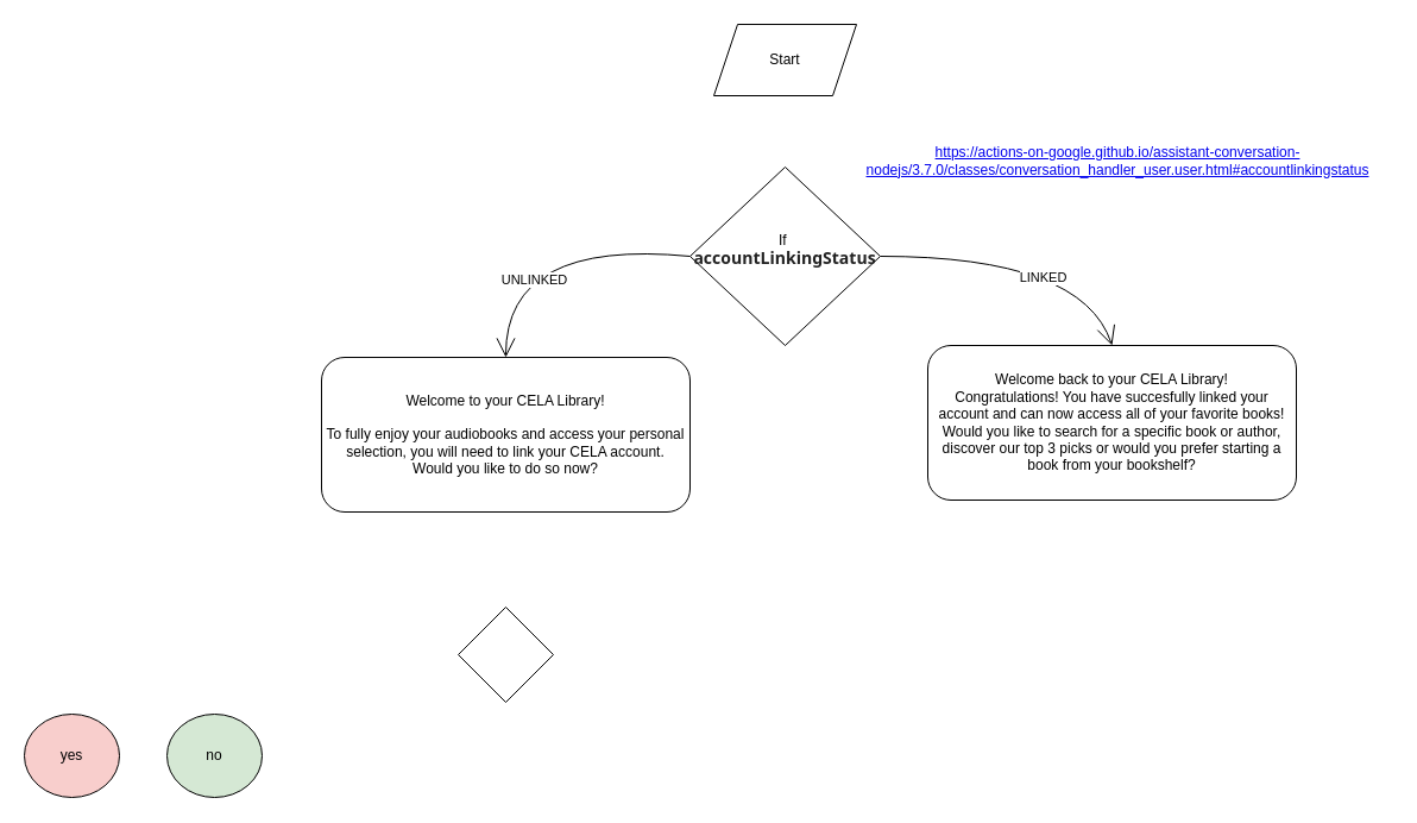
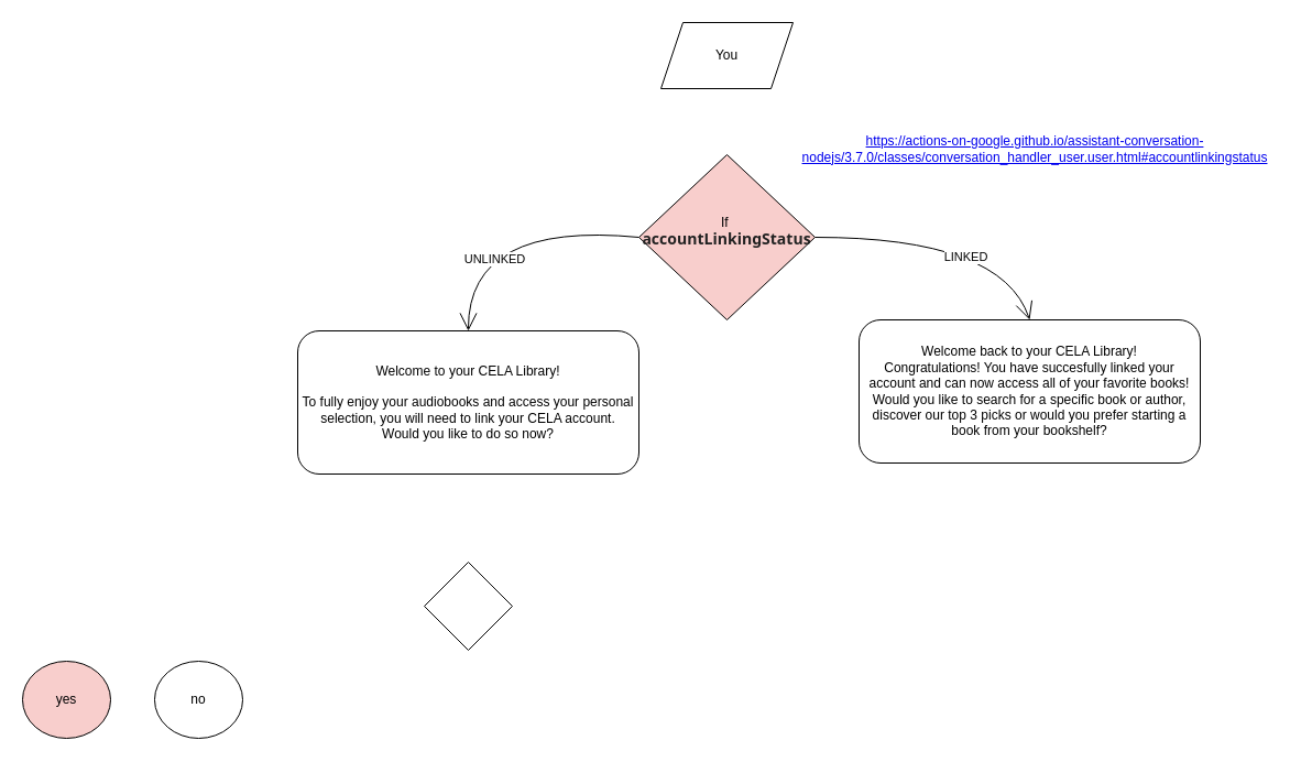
  <mxCell id="0" />
  <mxCell id="1" parent="0" />
  <mxCell id="2" value="&lt;span&gt;&lt;/span&gt;&lt;span&gt;&lt;/span&gt;&lt;span&gt;Welcome to  your CELA Library! &lt;br&gt;&lt;br&gt;To fully enjoy your audiobooks and access your personal selection, you will need to link your CELA account.&lt;br&gt;Would you like to do so now?&lt;/span&gt;" style="rounded=1;whiteSpace=wrap;html=1;hachureGap=4;pointerEvents=0;" vertex="1" parent="1"><mxGeometry x="270" y="300" width="310" height="130" as="geometry" /></mxCell>
- <mxCell id="3" value="Start" style="shape=parallelogram;perimeter=parallelogramPerimeter;whiteSpace=wrap;html=1;fixedSize=1;hachureGap=4;pointerEvents=0;" vertex="1" parent="1"><mxGeometry x="600" y="20" width="120" height="60" as="geometry" /></mxCell>
+ <mxCell id="3" value="You" style="shape=parallelogram;perimeter=parallelogramPerimeter;whiteSpace=wrap;html=1;fixedSize=1;hachureGap=4;pointerEvents=0;" vertex="1" parent="1"><mxGeometry x="600" y="20" width="120" height="60" as="geometry" /></mxCell>
  <mxCell id="4" value="&lt;span&gt;&lt;/span&gt;&lt;span&gt;&lt;/span&gt;&lt;span&gt;Welcome back to your CELA Library! &lt;br&gt;Congratulations! You have succesfully linked your account and can now access all of your favorite books!&lt;br&gt;Would you like to search for a specific book or author,  discover our top 3 picks or would you prefer starting a book from your bookshelf?&lt;/span&gt;" style="rounded=1;whiteSpace=wrap;html=1;hachureGap=4;pointerEvents=0;" vertex="1" parent="1"><mxGeometry x="780" y="290" width="310" height="130" as="geometry" /></mxCell>
  <mxCell id="5" style="edgeStyle=none;curved=1;rounded=0;orthogonalLoop=1;jettySize=auto;html=1;exitX=0;exitY=0.5;exitDx=0;exitDy=0;entryX=0.5;entryY=0;entryDx=0;entryDy=0;endArrow=open;startSize=14;endSize=14;sourcePerimeterSpacing=8;targetPerimeterSpacing=8;" edge="1" parent="1" source="9" target="2"><mxGeometry relative="1" as="geometry"><Array as="points"><mxPoint x="425" y="200" /></Array></mxGeometry></mxCell>
  <mxCell id="6" value="UNLINKED" style="edgeLabel;html=1;align=center;verticalAlign=middle;resizable=0;points=[];" vertex="1" connectable="0" parent="5"><mxGeometry x="0.487" y="23" relative="1" as="geometry"><mxPoint as="offset" /></mxGeometry></mxCell>
  <mxCell id="7" style="edgeStyle=none;curved=1;rounded=0;orthogonalLoop=1;jettySize=auto;html=1;exitX=1;exitY=0.5;exitDx=0;exitDy=0;entryX=0.5;entryY=0;entryDx=0;entryDy=0;endArrow=open;startSize=14;endSize=14;sourcePerimeterSpacing=8;targetPerimeterSpacing=8;" edge="1" parent="1" source="9" target="4"><mxGeometry relative="1" as="geometry"><Array as="points"><mxPoint x="910" y="215" /></Array></mxGeometry></mxCell>
  <mxCell id="8" value="LINKED" style="edgeLabel;html=1;align=center;verticalAlign=middle;resizable=0;points=[];" vertex="1" connectable="0" parent="7"><mxGeometry x="0.089" y="-17" relative="1" as="geometry"><mxPoint as="offset" /></mxGeometry></mxCell>
- <mxCell id="9" value="If&amp;nbsp;&lt;h3 style=&quot;margin: 0px -20px ; padding: 0px 20px 10px ; border-bottom: none ; color: rgb(34 , 34 , 34) ; font-family: &amp;#34;segoe ui&amp;#34; , sans-serif&quot;&gt;account&lt;wbr&gt;Linking&lt;wbr&gt;Status&lt;/h3&gt;" style="rhombus;whiteSpace=wrap;html=1;hachureGap=4;pointerEvents=0;" vertex="1" parent="1"><mxGeometry x="580" y="140" width="160" height="150" as="geometry" /></mxCell>
+ <mxCell id="9" value="If&amp;nbsp;&lt;h3 style=&quot;margin: 0px -20px ; padding: 0px 20px 10px ; border-bottom: none ; color: rgb(34 , 34 , 34) ; font-family: &amp;#34;segoe ui&amp;#34; , sans-serif&quot;&gt;account&lt;wbr&gt;Linking&lt;wbr&gt;Status&lt;/h3&gt;" style="rhombus;whiteSpace=wrap;html=1;hachureGap=4;pointerEvents=0;fillColor=#f8cecc;" vertex="1" parent="1"><mxGeometry x="580" y="140" width="160" height="150" as="geometry" /></mxCell>
  <mxCell id="10" value="&lt;a href=&quot;https://actions-on-google.github.io/assistant-conversation-nodejs/3.7.0/classes/conversation_handler_user.user.html#accountlinkingstatus&quot;&gt;https://actions-on-google.github.io/assistant-conversation-nodejs/3.7.0/classes/conversation_handler_user.user.html#accountlinkingstatus&lt;/a&gt;" style="text;html=1;strokeColor=none;fillColor=none;align=center;verticalAlign=middle;whiteSpace=wrap;rounded=0;hachureGap=4;pointerEvents=0;" vertex="1" parent="1"><mxGeometry x="710" y="50" width="460" height="170" as="geometry" /></mxCell>
  <mxCell id="11" value="" style="rhombus;whiteSpace=wrap;html=1;hachureGap=4;pointerEvents=0;" vertex="1" parent="1"><mxGeometry x="385" y="510" width="80" height="80" as="geometry" /></mxCell>
  <mxCell id="12" value="yes" style="ellipse;whiteSpace=wrap;html=1;hachureGap=4;pointerEvents=0;fillColor=#f8cecc;" vertex="1" parent="1"><mxGeometry x="20" y="600" width="80" height="70" as="geometry" /></mxCell>
- <mxCell id="13" value="no" style="ellipse;whiteSpace=wrap;html=1;hachureGap=4;pointerEvents=0;fillColor=#d5e8d4;" vertex="1" parent="1"><mxGeometry x="140" y="600" width="80" height="70" as="geometry" /></mxCell>
+ <mxCell id="13" value="no" style="ellipse;whiteSpace=wrap;html=1;hachureGap=4;pointerEvents=0;" vertex="1" parent="1"><mxGeometry x="140" y="600" width="80" height="70" as="geometry" /></mxCell>
